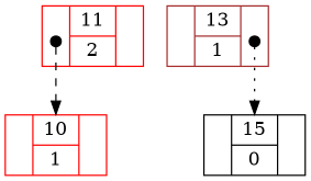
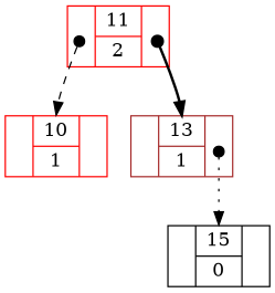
  digraph {
    node [color=red shape=record]
    edge [arrowtail=dot dir=both headport=value tailclip=false tailport="right:c"]
    n1 [height=.1 label="<left> |{ <value> 11 | <height> 2 }| <right>"]
    n2 [height=.1 label="<left> |{ <value> 10 | <height> 1 }| <right>"]
    n3 [color=brown height=.1 label="<left> |{ <value> 13 | <height> 1 }| <right>"]
    n4 [color=black height=.1 label="<left> |{ <value> 15 | <height> 0 }| <right>"]
    n1 -> n2 [style=dashed tailport="left:c"]
+   n1 -> n3 [style=bold]
    n3 -> n4 [style=dotted]
  }
